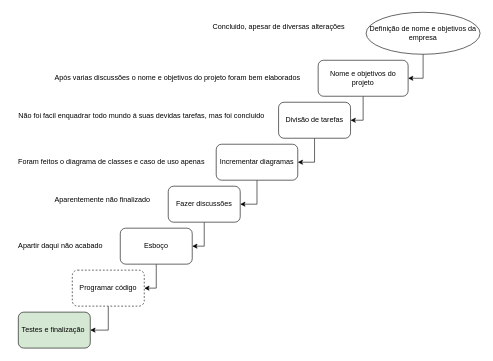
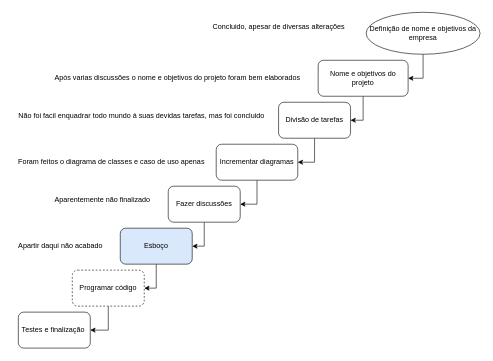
  <mxCell id="0" />
  <mxCell id="1" parent="0" />
  <mxCell id="2" style="edgeStyle=orthogonalEdgeStyle;rounded=0;orthogonalLoop=1;jettySize=auto;html=1;entryX=1;entryY=0.5;entryDx=0;entryDy=0;" edge="1" parent="1" source="3" target="5"><mxGeometry relative="1" as="geometry" /></mxCell>
  <mxCell id="3" value="Definição de nome e objetivos da empresa" style="ellipse;whiteSpace=wrap;html=1;" vertex="1" parent="1"><mxGeometry x="610" y="20" width="190" height="70" as="geometry" /></mxCell>
  <mxCell id="4" style="edgeStyle=orthogonalEdgeStyle;rounded=0;orthogonalLoop=1;jettySize=auto;html=1;entryX=1;entryY=0.5;entryDx=0;entryDy=0;" edge="1" parent="1" source="5" target="7"><mxGeometry relative="1" as="geometry" /></mxCell>
  <mxCell id="5" value="Nome e objetivos do projeto" style="rounded=1;whiteSpace=wrap;html=1;" vertex="1" parent="1"><mxGeometry x="530" y="100" width="150" height="60" as="geometry" /></mxCell>
  <mxCell id="6" style="edgeStyle=orthogonalEdgeStyle;rounded=0;orthogonalLoop=1;jettySize=auto;html=1;entryX=1;entryY=0.5;entryDx=0;entryDy=0;" edge="1" parent="1" source="7" target="11"><mxGeometry relative="1" as="geometry" /></mxCell>
  <mxCell id="7" value="Divisão de tarefas" style="rounded=1;whiteSpace=wrap;html=1;" vertex="1" parent="1"><mxGeometry x="464" y="170" width="120" height="60" as="geometry" /></mxCell>
  <mxCell id="8" style="edgeStyle=orthogonalEdgeStyle;rounded=0;orthogonalLoop=1;jettySize=auto;html=1;entryX=1;entryY=0.5;entryDx=0;entryDy=0;" edge="1" parent="1" source="9" target="13"><mxGeometry relative="1" as="geometry" /></mxCell>
  <mxCell id="9" value="Fazer discussões" style="rounded=1;whiteSpace=wrap;html=1;" vertex="1" parent="1"><mxGeometry x="280" y="310" width="120" height="60" as="geometry" /></mxCell>
  <mxCell id="10" style="edgeStyle=orthogonalEdgeStyle;rounded=0;orthogonalLoop=1;jettySize=auto;html=1;entryX=1;entryY=0.5;entryDx=0;entryDy=0;" edge="1" parent="1" source="11" target="9"><mxGeometry relative="1" as="geometry" /></mxCell>
  <mxCell id="11" value="Incrementar diagramas" style="rounded=1;whiteSpace=wrap;html=1;" vertex="1" parent="1"><mxGeometry x="360" y="240" width="136" height="60" as="geometry" /></mxCell>
  <mxCell id="12" style="edgeStyle=orthogonalEdgeStyle;rounded=0;orthogonalLoop=1;jettySize=auto;html=1;entryX=1;entryY=0.5;entryDx=0;entryDy=0;" edge="1" parent="1" source="13" target="15"><mxGeometry relative="1" as="geometry" /></mxCell>
- <mxCell id="13" value="Esboço" style="rounded=1;whiteSpace=wrap;html=1;" vertex="1" parent="1"><mxGeometry x="200" y="380" width="120" height="60" as="geometry" /></mxCell>
+ <mxCell id="13" value="Esboço" style="rounded=1;whiteSpace=wrap;html=1;fillColor=#dae8fc;" vertex="1" parent="1"><mxGeometry x="200" y="380" width="120" height="60" as="geometry" /></mxCell>
  <mxCell id="14" style="edgeStyle=orthogonalEdgeStyle;rounded=0;orthogonalLoop=1;jettySize=auto;html=1;entryX=1;entryY=0.5;entryDx=0;entryDy=0;" edge="1" parent="1" source="15" target="16"><mxGeometry relative="1" as="geometry" /></mxCell>
  <mxCell id="15" value="Programar código" style="rounded=1;whiteSpace=wrap;html=1;dashed=1;" vertex="1" parent="1"><mxGeometry x="120" y="450" width="120" height="60" as="geometry" /></mxCell>
- <mxCell id="16" value="Testes e finalização&amp;nbsp;" style="rounded=1;whiteSpace=wrap;html=1;fillColor=#d5e8d4;" vertex="1" parent="1"><mxGeometry x="30" y="520" width="120" height="60" as="geometry" /></mxCell>
+ <mxCell id="16" value="Testes e finalização&amp;nbsp;" style="rounded=1;whiteSpace=wrap;html=1;" vertex="1" parent="1"><mxGeometry x="30" y="520" width="120" height="60" as="geometry" /></mxCell>
  <mxCell id="17" value="Concluido, apesar de diversas alterações" style="text;html=1;align=center;verticalAlign=middle;resizable=0;points=[];autosize=1;strokeColor=none;fillColor=none;" vertex="1" parent="1"><mxGeometry x="344" y="30" width="240" height="30" as="geometry" /></mxCell>
  <mxCell id="18" value="Após varias discussões o nome e objetivos do projeto foram bem elaborados" style="text;html=1;align=center;verticalAlign=middle;resizable=0;points=[];autosize=1;strokeColor=none;fillColor=none;" vertex="1" parent="1"><mxGeometry x="80" y="115" width="430" height="30" as="geometry" /></mxCell>
  <mxCell id="19" value="Não foi facil enquadrar todo mundo á suas devidas tarefas, mas foi concluido" style="text;html=1;align=center;verticalAlign=middle;resizable=0;points=[];autosize=1;strokeColor=none;fillColor=none;" vertex="1" parent="1"><mxGeometry x="20" y="178" width="430" height="30" as="geometry" /></mxCell>
  <mxCell id="20" value="Foram feitos o diagrama de classes e caso de uso apenas" style="text;html=1;align=center;verticalAlign=middle;resizable=0;points=[];autosize=1;strokeColor=none;fillColor=none;" vertex="1" parent="1"><mxGeometry x="20" y="255" width="330" height="30" as="geometry" /></mxCell>
  <mxCell id="21" value="Aparentemente não finalizado" style="text;html=1;align=center;verticalAlign=middle;resizable=0;points=[];autosize=1;strokeColor=none;fillColor=none;" vertex="1" parent="1"><mxGeometry x="80" y="318" width="180" height="30" as="geometry" /></mxCell>
  <mxCell id="22" value="Apartir daqui não acabado" style="text;html=1;align=center;verticalAlign=middle;resizable=0;points=[];autosize=1;strokeColor=none;fillColor=none;" vertex="1" parent="1"><mxGeometry x="20" y="395" width="160" height="30" as="geometry" /></mxCell>
